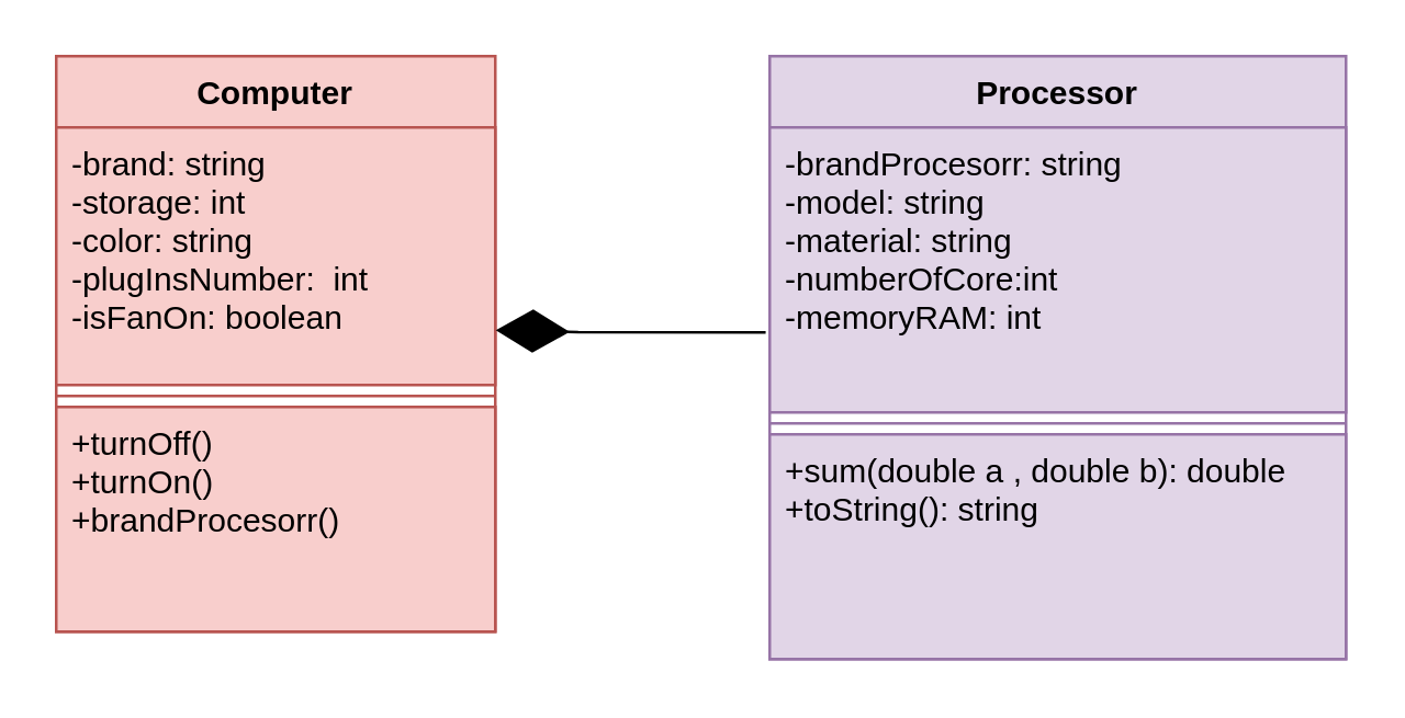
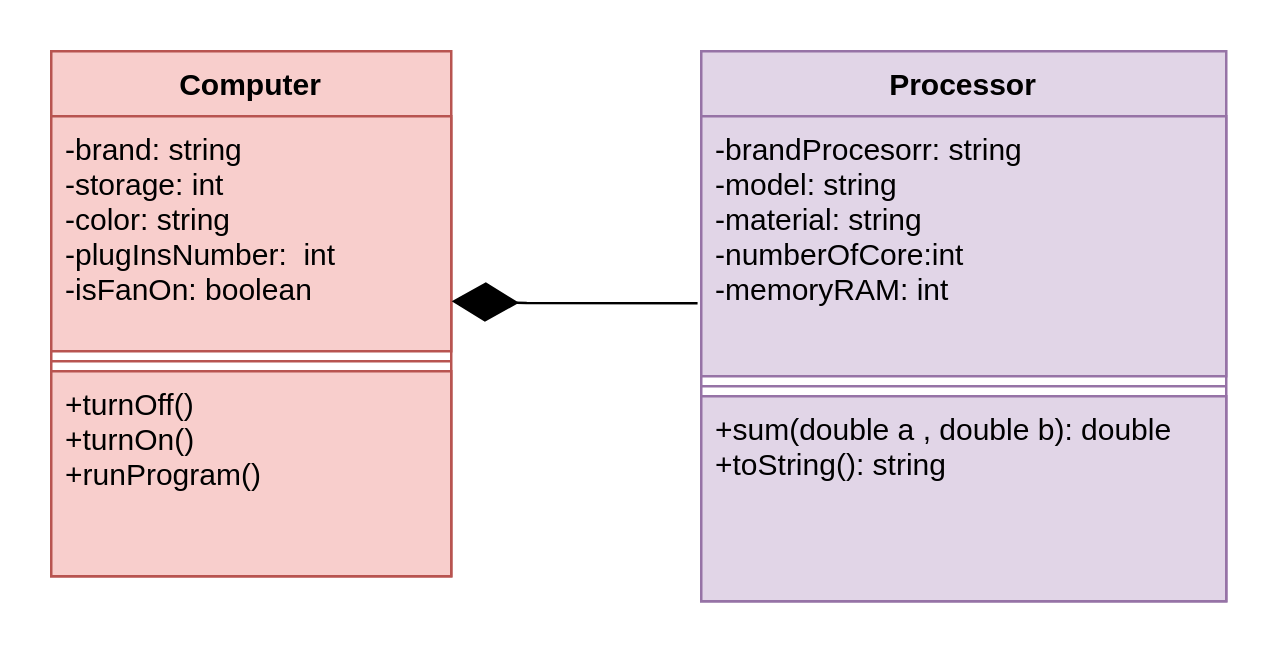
  <mxCell id="0" />
  <mxCell id="1" parent="0" />
  <mxCell id="2" value="Computer" style="swimlane;fontStyle=1;align=center;verticalAlign=top;childLayout=stackLayout;horizontal=1;startSize=26;horizontalStack=0;resizeParent=1;resizeParentMax=0;resizeLast=0;collapsible=1;marginBottom=0;fillColor=#f8cecc;strokeColor=#b85450;" vertex="1" parent="1"><mxGeometry x="20" y="20" width="160" height="210" as="geometry" /></mxCell>
  <mxCell id="3" value="-brand: string&#10;-storage: int&#10;-color: string&#10;-plugInsNumber:  int&#10;-isFanOn: boolean" style="text;strokeColor=#b85450;fillColor=#f8cecc;align=left;verticalAlign=top;spacingLeft=4;spacingRight=4;overflow=hidden;rotatable=0;points=[[0,0.5],[1,0.5]];portConstraint=eastwest;" vertex="1" parent="2"><mxGeometry y="26" width="160" height="94" as="geometry" /></mxCell>
  <mxCell id="4" value="" style="line;strokeWidth=1;fillColor=none;align=left;verticalAlign=middle;spacingTop=-1;spacingLeft=3;spacingRight=3;rotatable=0;labelPosition=right;points=[];portConstraint=eastwest;strokeColor=inherit;" vertex="1" parent="2"><mxGeometry y="120" width="160" height="8" as="geometry" /></mxCell>
- <mxCell id="5" value="+turnOff()&#10;+turnOn()&#10;+brandProcesorr()" style="text;strokeColor=#b85450;fillColor=#f8cecc;align=left;verticalAlign=top;spacingLeft=4;spacingRight=4;overflow=hidden;rotatable=0;points=[[0,0.5],[1,0.5]];portConstraint=eastwest;" vertex="1" parent="2"><mxGeometry y="128" width="160" height="82" as="geometry" /></mxCell>
+ <mxCell id="5" value="+turnOff()&#10;+turnOn()&#10;+runProgram()" style="text;strokeColor=#b85450;fillColor=#f8cecc;align=left;verticalAlign=top;spacingLeft=4;spacingRight=4;overflow=hidden;rotatable=0;points=[[0,0.5],[1,0.5]];portConstraint=eastwest;" vertex="1" parent="2"><mxGeometry y="128" width="160" height="82" as="geometry" /></mxCell>
  <mxCell id="6" value="Processor" style="swimlane;fontStyle=1;align=center;verticalAlign=top;childLayout=stackLayout;horizontal=1;startSize=26;horizontalStack=0;resizeParent=1;resizeParentMax=0;resizeLast=0;collapsible=1;marginBottom=0;fillColor=#e1d5e7;strokeColor=#9673a6;" vertex="1" parent="1"><mxGeometry x="280" y="20" width="210" height="220" as="geometry" /></mxCell>
  <mxCell id="7" value="-brandProcesorr: string&#10;-model: string&#10;-material: string&#10;-numberOfCore:int&#10;-memoryRAM: int&#10;" style="text;strokeColor=#9673a6;fillColor=#e1d5e7;align=left;verticalAlign=top;spacingLeft=4;spacingRight=4;overflow=hidden;rotatable=0;points=[[0,0.5],[1,0.5]];portConstraint=eastwest;" vertex="1" parent="6"><mxGeometry y="26" width="210" height="104" as="geometry" /></mxCell>
  <mxCell id="8" value="" style="line;strokeWidth=1;fillColor=none;align=left;verticalAlign=middle;spacingTop=-1;spacingLeft=3;spacingRight=3;rotatable=0;labelPosition=right;points=[];portConstraint=eastwest;strokeColor=inherit;" vertex="1" parent="6"><mxGeometry y="130" width="210" height="8" as="geometry" /></mxCell>
  <mxCell id="9" value="+sum(double a , double b): double&#10;+toString(): string" style="text;strokeColor=#9673a6;fillColor=#e1d5e7;align=left;verticalAlign=top;spacingLeft=4;spacingRight=4;overflow=hidden;rotatable=0;points=[[0,0.5],[1,0.5]];portConstraint=eastwest;" vertex="1" parent="6"><mxGeometry y="138" width="210" height="82" as="geometry" /></mxCell>
  <mxCell id="10" value="" style="endArrow=diamondThin;endFill=1;endSize=24;html=1;rounded=0;exitX=-0.007;exitY=0.719;exitDx=0;exitDy=0;exitPerimeter=0;entryX=1.001;entryY=0.787;entryDx=0;entryDy=0;entryPerimeter=0;" edge="1" parent="1" source="7" target="3"><mxGeometry width="160" relative="1" as="geometry"><mxPoint x="280" y="154.7" as="sourcePoint" /><mxPoint x="180.21" y="105.3" as="targetPoint" /><Array as="points"><mxPoint x="210.21" y="120.7" /></Array></mxGeometry></mxCell>
